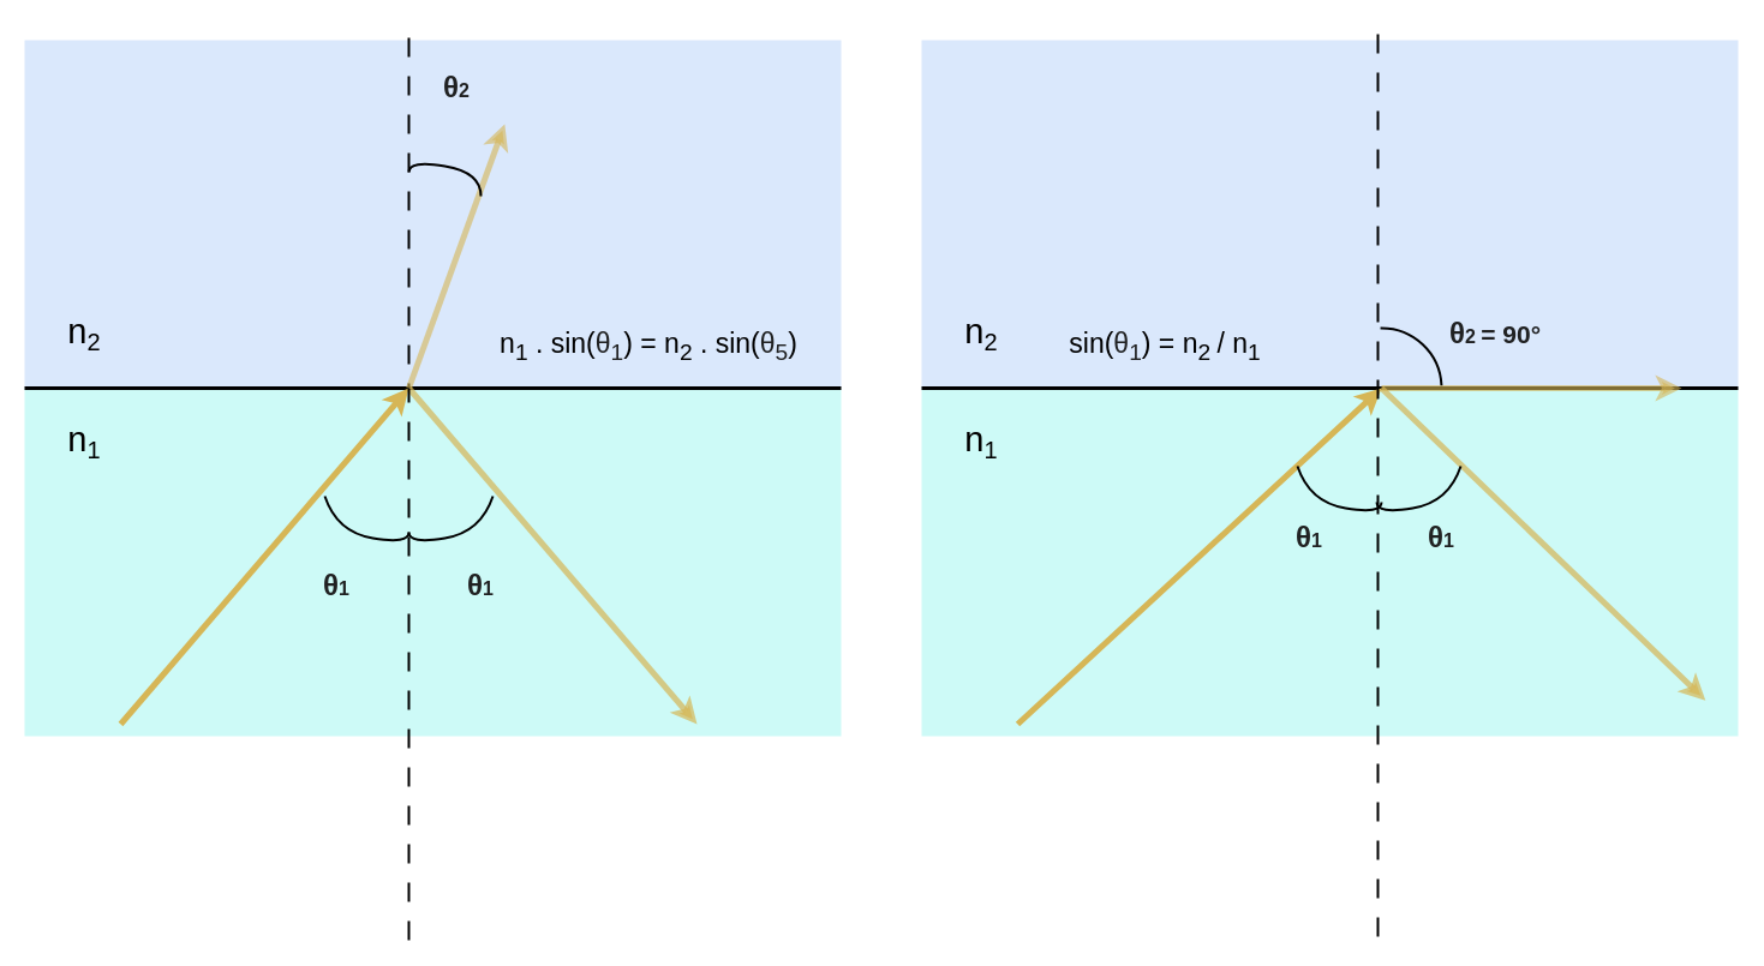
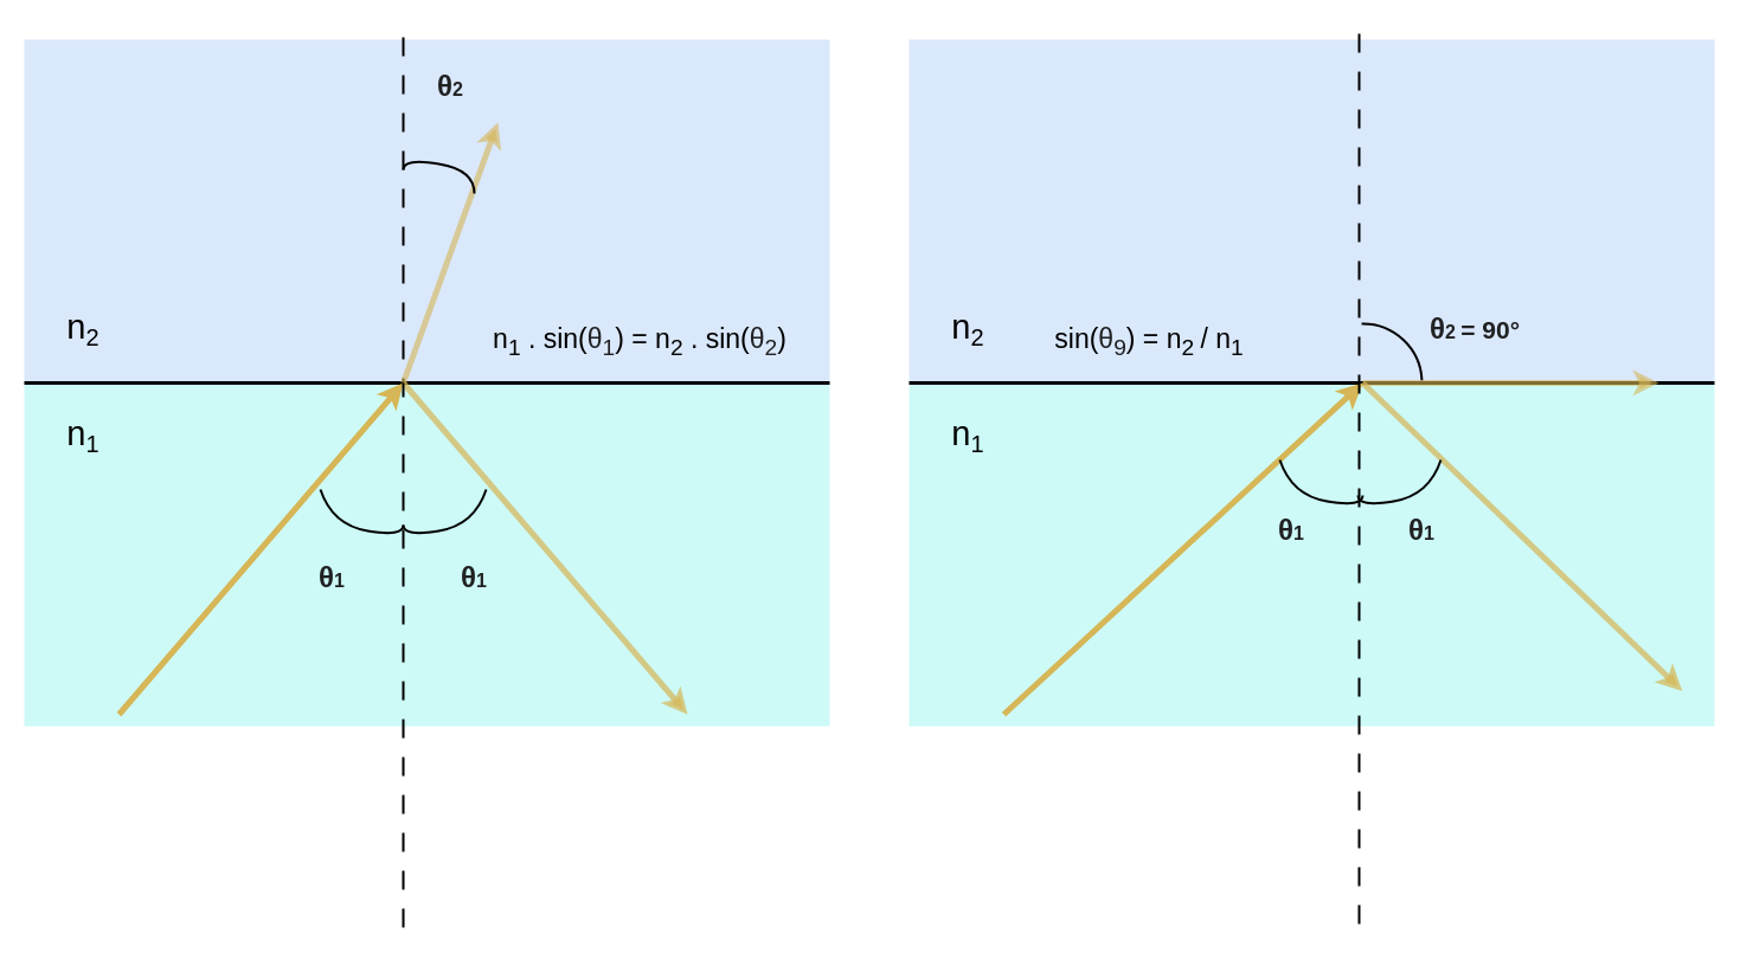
  <mxCell id="0" />
  <mxCell id="1" parent="0" />
  <mxCell id="2" value="" style="rounded=0;whiteSpace=wrap;html=1;fontSize=20;fillColor=#CDFAF7;strokeColor=none;" parent="1" vertex="1"><mxGeometry x="20" y="323" width="680" height="290" as="geometry" /></mxCell>
  <mxCell id="3" value="" style="rounded=0;whiteSpace=wrap;html=1;fontSize=20;fillColor=#dae8fc;strokeColor=none;" parent="1" vertex="1"><mxGeometry x="20" y="33" width="680" height="290" as="geometry" /></mxCell>
  <mxCell id="4" value="" style="endArrow=none;html=1;strokeWidth=3;" parent="1" edge="1"><mxGeometry width="50" height="50" relative="1" as="geometry"><mxPoint x="20" y="323" as="sourcePoint" /><mxPoint x="700" y="323" as="targetPoint" /></mxGeometry></mxCell>
  <mxCell id="5" value="" style="endArrow=classic;html=1;strokeWidth=5;endFill=1;fillColor=#fff2cc;strokeColor=#d6b656;" parent="1" edge="1"><mxGeometry width="50" height="50" relative="1" as="geometry"><mxPoint x="100" y="603" as="sourcePoint" /><mxPoint x="340" y="323" as="targetPoint" /></mxGeometry></mxCell>
  <mxCell id="6" value="" style="endArrow=classic;html=1;strokeWidth=5;endFill=1;fillColor=#fff2cc;strokeColor=#d6b656;opacity=70;" parent="1" edge="1"><mxGeometry width="50" height="50" relative="1" as="geometry"><mxPoint x="340" y="323" as="sourcePoint" /><mxPoint x="580" y="603" as="targetPoint" /></mxGeometry></mxCell>
  <mxCell id="7" value="" style="endArrow=none;html=1;strokeWidth=2;dashed=1;dashPattern=8 8;startArrow=none;" parent="1" source="2" edge="1"><mxGeometry width="50" height="50" relative="1" as="geometry"><mxPoint x="340" y="783" as="sourcePoint" /><mxPoint x="340" y="323" as="targetPoint" /></mxGeometry></mxCell>
  <mxCell id="8" value="n&lt;sub style=&quot;&quot;&gt;&lt;font style=&quot;font-size: 20px;&quot;&gt;1&lt;/font&gt;&lt;/sub&gt;" style="text;html=1;strokeColor=none;fillColor=none;align=center;verticalAlign=middle;whiteSpace=wrap;rounded=0;fontSize=29;" parent="1" vertex="1"><mxGeometry x="40" y="353" width="60" height="30" as="geometry" /></mxCell>
  <mxCell id="9" value="n&lt;sub&gt;&lt;font style=&quot;font-size: 20px;&quot;&gt;2&lt;/font&gt;&lt;/sub&gt;" style="text;html=1;strokeColor=none;fillColor=none;align=center;verticalAlign=middle;whiteSpace=wrap;rounded=0;fontSize=29;" parent="1" vertex="1"><mxGeometry x="40" y="263" width="60" height="30" as="geometry" /></mxCell>
  <mxCell id="10" value="" style="endArrow=none;html=1;strokeWidth=2;dashed=1;dashPattern=8 8;" parent="1" edge="1"><mxGeometry width="50" height="50" relative="1" as="geometry"><mxPoint x="340" y="783" as="sourcePoint" /><mxPoint x="340" y="23" as="targetPoint" /></mxGeometry></mxCell>
  <mxCell id="11" value="" style="endArrow=classic;html=1;strokeWidth=5;endFill=1;fillColor=#fff2cc;strokeColor=#d6b656;entryX=0.588;entryY=0.241;entryDx=0;entryDy=0;entryPerimeter=0;opacity=60;" parent="1" target="3" edge="1"><mxGeometry width="50" height="50" relative="1" as="geometry"><mxPoint x="340" y="323" as="sourcePoint" /><mxPoint x="390" y="93" as="targetPoint" /></mxGeometry></mxCell>
  <mxCell id="12" value="" style="curved=1;endArrow=none;html=1;strokeWidth=2;fontSize=20;endFill=0;" parent="1" edge="1"><mxGeometry width="50" height="50" relative="1" as="geometry"><mxPoint x="270" y="413" as="sourcePoint" /><mxPoint x="340" y="443" as="targetPoint" /><Array as="points"><mxPoint x="280" y="443" /><mxPoint x="340" y="453" /><mxPoint x="340" y="443" /></Array></mxGeometry></mxCell>
  <mxCell id="13" value="" style="curved=1;endArrow=none;html=1;strokeWidth=2;fontSize=20;endFill=0;" parent="1" edge="1"><mxGeometry width="50" height="50" relative="1" as="geometry"><mxPoint x="410" y="413" as="sourcePoint" /><mxPoint x="340" y="443" as="targetPoint" /><Array as="points"><mxPoint x="400" y="443" /><mxPoint x="340" y="453" /><mxPoint x="340" y="443" /></Array></mxGeometry></mxCell>
  <mxCell id="14" value="" style="curved=1;endArrow=none;html=1;strokeWidth=2;fontSize=20;endFill=0;" parent="1" edge="1"><mxGeometry width="50" height="50" relative="1" as="geometry"><mxPoint x="400" y="163" as="sourcePoint" /><mxPoint x="340" y="143" as="targetPoint" /><Array as="points"><mxPoint x="400" y="143" /><mxPoint x="340" y="133" /><mxPoint x="340" y="143" /></Array></mxGeometry></mxCell>
  <mxCell id="15" value="&lt;b style=&quot;caret-color: rgb(32, 33, 34); color: rgb(32, 33, 34); font-family: sans-serif; text-align: start; text-size-adjust: auto;&quot;&gt;&lt;font style=&quot;font-size: 24px;&quot;&gt;θ&lt;/font&gt;&lt;font style=&quot;font-size: 16px;&quot;&gt;2&lt;/font&gt;&lt;/b&gt;" style="text;html=1;strokeColor=none;fillColor=none;align=center;verticalAlign=middle;whiteSpace=wrap;rounded=0;fontSize=20;" parent="1" vertex="1"><mxGeometry x="350" y="58" width="60" height="30" as="geometry" /></mxCell>
  <mxCell id="16" value="&lt;b style=&quot;caret-color: rgb(32, 33, 34); color: rgb(32, 33, 34); font-family: sans-serif; text-align: start; text-size-adjust: auto;&quot;&gt;&lt;font style=&quot;font-size: 24px;&quot;&gt;θ&lt;/font&gt;&lt;font style=&quot;font-size: 16px;&quot;&gt;1&lt;/font&gt;&lt;/b&gt;" style="text;html=1;strokeColor=none;fillColor=none;align=center;verticalAlign=middle;whiteSpace=wrap;rounded=0;fontSize=20;" parent="1" vertex="1"><mxGeometry x="250" y="473" width="60" height="30" as="geometry" /></mxCell>
  <mxCell id="17" value="&lt;b style=&quot;caret-color: rgb(32, 33, 34); color: rgb(32, 33, 34); font-family: sans-serif; text-align: start; text-size-adjust: auto;&quot;&gt;&lt;font style=&quot;font-size: 24px;&quot;&gt;θ&lt;/font&gt;&lt;font style=&quot;font-size: 16px;&quot;&gt;1&lt;/font&gt;&lt;/b&gt;" style="text;html=1;strokeColor=none;fillColor=none;align=center;verticalAlign=middle;whiteSpace=wrap;rounded=0;fontSize=20;" parent="1" vertex="1"><mxGeometry x="370" y="473" width="60" height="30" as="geometry" /></mxCell>
- <mxCell id="18" value="&lt;font style=&quot;font-size: 23px;&quot;&gt;n&lt;sub style=&quot;&quot;&gt;1&lt;/sub&gt; . sin(&lt;span style=&quot;border-color: var(--border-color); caret-color: rgb(32, 33, 34); color: rgb(32, 33, 34); font-family: sans-serif; text-align: start; text-size-adjust: auto;&quot;&gt;&lt;font style=&quot;border-color: var(--border-color); font-size: 23px;&quot;&gt;θ&lt;/font&gt;&lt;font style=&quot;border-color: var(--border-color); font-size: 23px;&quot;&gt;&lt;sub&gt;1&lt;/sub&gt;&lt;/font&gt;&lt;/span&gt;) = n&lt;sub style=&quot;&quot;&gt;2&lt;/sub&gt; . sin(&lt;span style=&quot;border-color: var(--border-color); caret-color: rgb(32, 33, 34); color: rgb(32, 33, 34); font-family: sans-serif; text-align: start; text-size-adjust: auto;&quot;&gt;&lt;font style=&quot;border-color: var(--border-color); font-size: 23px;&quot;&gt;θ&lt;/font&gt;&lt;font style=&quot;border-color: var(--border-color); font-size: 23px;&quot;&gt;&lt;sub&gt;5&lt;/sub&gt;&lt;/font&gt;&lt;/span&gt;)&lt;/font&gt;" style="text;html=1;strokeColor=none;fillColor=none;align=center;verticalAlign=middle;whiteSpace=wrap;rounded=0;" parent="1" vertex="1"><mxGeometry x="260" y="243" width="560" height="90" as="geometry" /></mxCell>
+ <mxCell id="18" value="&lt;font style=&quot;font-size: 23px;&quot;&gt;n&lt;sub style=&quot;&quot;&gt;1&lt;/sub&gt; . sin(&lt;span style=&quot;border-color: var(--border-color); caret-color: rgb(32, 33, 34); color: rgb(32, 33, 34); font-family: sans-serif; text-align: start; text-size-adjust: auto;&quot;&gt;&lt;font style=&quot;border-color: var(--border-color); font-size: 23px;&quot;&gt;θ&lt;/font&gt;&lt;font style=&quot;border-color: var(--border-color); font-size: 23px;&quot;&gt;&lt;sub&gt;1&lt;/sub&gt;&lt;/font&gt;&lt;/span&gt;) = n&lt;sub style=&quot;&quot;&gt;2&lt;/sub&gt; . sin(&lt;span style=&quot;border-color: var(--border-color); caret-color: rgb(32, 33, 34); color: rgb(32, 33, 34); font-family: sans-serif; text-align: start; text-size-adjust: auto;&quot;&gt;&lt;font style=&quot;border-color: var(--border-color); font-size: 23px;&quot;&gt;θ&lt;/font&gt;&lt;font style=&quot;border-color: var(--border-color); font-size: 23px;&quot;&gt;&lt;sub&gt;2&lt;/sub&gt;&lt;/font&gt;&lt;/span&gt;)&lt;/font&gt;" style="text;html=1;strokeColor=none;fillColor=none;align=center;verticalAlign=middle;whiteSpace=wrap;rounded=0;" parent="1" vertex="1"><mxGeometry x="260" y="243" width="560" height="90" as="geometry" /></mxCell>
  <mxCell id="19" value="" style="rounded=0;whiteSpace=wrap;html=1;fontSize=20;fillColor=#CDFAF7;strokeColor=none;strokeWidth=9;" vertex="1" parent="1"><mxGeometry x="767" y="323" width="680" height="290" as="geometry" /></mxCell>
  <mxCell id="20" value="" style="rounded=0;whiteSpace=wrap;html=1;fontSize=20;fillColor=#dae8fc;strokeColor=none;" vertex="1" parent="1"><mxGeometry x="767" y="33" width="680" height="290" as="geometry" /></mxCell>
  <mxCell id="21" value="" style="endArrow=none;html=1;strokeWidth=3;" edge="1" parent="1"><mxGeometry width="50" height="50" relative="1" as="geometry"><mxPoint x="767" y="323" as="sourcePoint" /><mxPoint x="1447" y="323" as="targetPoint" /></mxGeometry></mxCell>
  <mxCell id="22" value="" style="endArrow=classic;html=1;strokeWidth=5;endFill=1;fillColor=#fff2cc;strokeColor=#d6b656;" edge="1" parent="1"><mxGeometry width="50" height="50" relative="1" as="geometry"><mxPoint x="847" y="603" as="sourcePoint" /><mxPoint x="1150" y="323" as="targetPoint" /></mxGeometry></mxCell>
  <mxCell id="23" value="" style="endArrow=classic;html=1;strokeWidth=5;endFill=1;fillColor=#fff2cc;strokeColor=#d6b656;opacity=70;entryX=0.96;entryY=0.897;entryDx=0;entryDy=0;entryPerimeter=0;" edge="1" parent="1" target="19"><mxGeometry width="50" height="50" relative="1" as="geometry"><mxPoint x="1150" y="323" as="sourcePoint" /><mxPoint x="1327" y="603" as="targetPoint" /></mxGeometry></mxCell>
  <mxCell id="24" value="" style="endArrow=none;html=1;strokeWidth=2;dashed=1;dashPattern=8 8;startArrow=none;" edge="1" parent="1" source="19"><mxGeometry width="50" height="50" relative="1" as="geometry"><mxPoint x="1087" y="783" as="sourcePoint" /><mxPoint x="1087" y="323" as="targetPoint" /></mxGeometry></mxCell>
  <mxCell id="25" value="n&lt;sub style=&quot;&quot;&gt;&lt;font style=&quot;font-size: 20px;&quot;&gt;1&lt;/font&gt;&lt;/sub&gt;" style="text;html=1;strokeColor=none;fillColor=none;align=center;verticalAlign=middle;whiteSpace=wrap;rounded=0;fontSize=29;" vertex="1" parent="1"><mxGeometry x="787" y="353" width="60" height="30" as="geometry" /></mxCell>
  <mxCell id="26" value="n&lt;sub&gt;&lt;font style=&quot;font-size: 20px;&quot;&gt;2&lt;/font&gt;&lt;/sub&gt;" style="text;html=1;strokeColor=none;fillColor=none;align=center;verticalAlign=middle;whiteSpace=wrap;rounded=0;fontSize=29;" vertex="1" parent="1"><mxGeometry x="787" y="263" width="60" height="30" as="geometry" /></mxCell>
  <mxCell id="27" value="" style="endArrow=none;html=1;strokeWidth=2;dashed=1;dashPattern=8 8;" edge="1" parent="1"><mxGeometry width="50" height="50" relative="1" as="geometry"><mxPoint x="1147" y="780" as="sourcePoint" /><mxPoint x="1147" y="20" as="targetPoint" /></mxGeometry></mxCell>
  <mxCell id="28" value="" style="endArrow=classic;html=1;strokeWidth=5;endFill=1;fillColor=#fff2cc;strokeColor=#d6b656;opacity=60;" edge="1" parent="1"><mxGeometry width="50" height="50" relative="1" as="geometry"><mxPoint x="1150" y="323" as="sourcePoint" /><mxPoint x="1400" y="323" as="targetPoint" /></mxGeometry></mxCell>
  <mxCell id="29" value="" style="curved=1;endArrow=none;html=1;strokeWidth=2;fontSize=20;endFill=0;" edge="1" parent="1"><mxGeometry width="50" height="50" relative="1" as="geometry"><mxPoint x="1080" y="388" as="sourcePoint" /><mxPoint x="1150" y="418" as="targetPoint" /><Array as="points"><mxPoint x="1090" y="418" /><mxPoint x="1150" y="428" /><mxPoint x="1150" y="418" /></Array></mxGeometry></mxCell>
  <mxCell id="30" value="" style="curved=1;endArrow=none;html=1;strokeWidth=2;fontSize=20;endFill=0;" edge="1" parent="1"><mxGeometry width="50" height="50" relative="1" as="geometry"><mxPoint x="1216" y="388" as="sourcePoint" /><mxPoint x="1146" y="418" as="targetPoint" /><Array as="points"><mxPoint x="1206" y="418" /><mxPoint x="1146" y="428" /><mxPoint x="1146" y="418" /></Array></mxGeometry></mxCell>
  <mxCell id="31" value="&lt;b style=&quot;caret-color: rgb(32, 33, 34); color: rgb(32, 33, 34); font-family: sans-serif; text-align: start; text-size-adjust: auto;&quot;&gt;&lt;font style=&quot;font-size: 24px;&quot;&gt;θ&lt;/font&gt;&lt;font style=&quot;&quot;&gt;&lt;span style=&quot;font-size: 16px;&quot;&gt;2 &lt;/span&gt;&lt;font style=&quot;font-size: 21px;&quot;&gt;= 90°&lt;/font&gt;&lt;/font&gt;&lt;/b&gt;" style="text;html=1;strokeColor=none;fillColor=none;align=center;verticalAlign=middle;whiteSpace=wrap;rounded=0;fontSize=20;" vertex="1" parent="1"><mxGeometry x="1200" y="258" width="90" height="40" as="geometry" /></mxCell>
  <mxCell id="32" value="&lt;b style=&quot;caret-color: rgb(32, 33, 34); color: rgb(32, 33, 34); font-family: sans-serif; text-align: start; text-size-adjust: auto;&quot;&gt;&lt;font style=&quot;font-size: 24px;&quot;&gt;θ&lt;/font&gt;&lt;font style=&quot;font-size: 16px;&quot;&gt;1&lt;/font&gt;&lt;/b&gt;" style="text;html=1;strokeColor=none;fillColor=none;align=center;verticalAlign=middle;whiteSpace=wrap;rounded=0;fontSize=20;" vertex="1" parent="1"><mxGeometry x="1060" y="433" width="60" height="30" as="geometry" /></mxCell>
  <mxCell id="33" value="&lt;b style=&quot;caret-color: rgb(32, 33, 34); color: rgb(32, 33, 34); font-family: sans-serif; text-align: start; text-size-adjust: auto;&quot;&gt;&lt;font style=&quot;font-size: 24px;&quot;&gt;θ&lt;/font&gt;&lt;font style=&quot;font-size: 16px;&quot;&gt;1&lt;/font&gt;&lt;/b&gt;" style="text;html=1;strokeColor=none;fillColor=none;align=center;verticalAlign=middle;whiteSpace=wrap;rounded=0;fontSize=20;" vertex="1" parent="1"><mxGeometry x="1170" y="433" width="60" height="30" as="geometry" /></mxCell>
  <mxCell id="34" value="" style="verticalLabelPosition=bottom;verticalAlign=top;html=1;shape=mxgraph.basic.arc;strokeColor=#000000;strokeWidth=2;startAngle=0.997;endAngle=0.243;" vertex="1" parent="1"><mxGeometry x="1100" y="273" width="100" height="100" as="geometry" /></mxCell>
- <mxCell id="35" value="&lt;font style=&quot;font-size: 23px;&quot;&gt;sin(&lt;span style=&quot;border-color: var(--border-color); caret-color: rgb(32, 33, 34); color: rgb(32, 33, 34); font-family: sans-serif; text-align: start; text-size-adjust: auto;&quot;&gt;&lt;font style=&quot;border-color: var(--border-color); font-size: 23px;&quot;&gt;θ&lt;/font&gt;&lt;font style=&quot;border-color: var(--border-color); font-size: 23px;&quot;&gt;&lt;sub&gt;1&lt;/sub&gt;&lt;/font&gt;&lt;/span&gt;) = n&lt;sub style=&quot;&quot;&gt;2 &lt;/sub&gt;/ n&lt;sub&gt;1&lt;/sub&gt;&lt;/font&gt;" style="text;html=1;strokeColor=none;fillColor=none;align=center;verticalAlign=middle;whiteSpace=wrap;rounded=0;" vertex="1" parent="1"><mxGeometry x="690" y="243" width="560" height="90" as="geometry" /></mxCell>
+ <mxCell id="35" value="&lt;font style=&quot;font-size: 23px;&quot;&gt;sin(&lt;span style=&quot;border-color: var(--border-color); caret-color: rgb(32, 33, 34); color: rgb(32, 33, 34); font-family: sans-serif; text-align: start; text-size-adjust: auto;&quot;&gt;&lt;font style=&quot;border-color: var(--border-color); font-size: 23px;&quot;&gt;θ&lt;/font&gt;&lt;font style=&quot;border-color: var(--border-color); font-size: 23px;&quot;&gt;&lt;sub&gt;9&lt;/sub&gt;&lt;/font&gt;&lt;/span&gt;) = n&lt;sub style=&quot;&quot;&gt;2 &lt;/sub&gt;/ n&lt;sub&gt;1&lt;/sub&gt;&lt;/font&gt;" style="text;html=1;strokeColor=none;fillColor=none;align=center;verticalAlign=middle;whiteSpace=wrap;rounded=0;" vertex="1" parent="1"><mxGeometry x="690" y="243" width="560" height="90" as="geometry" /></mxCell>
